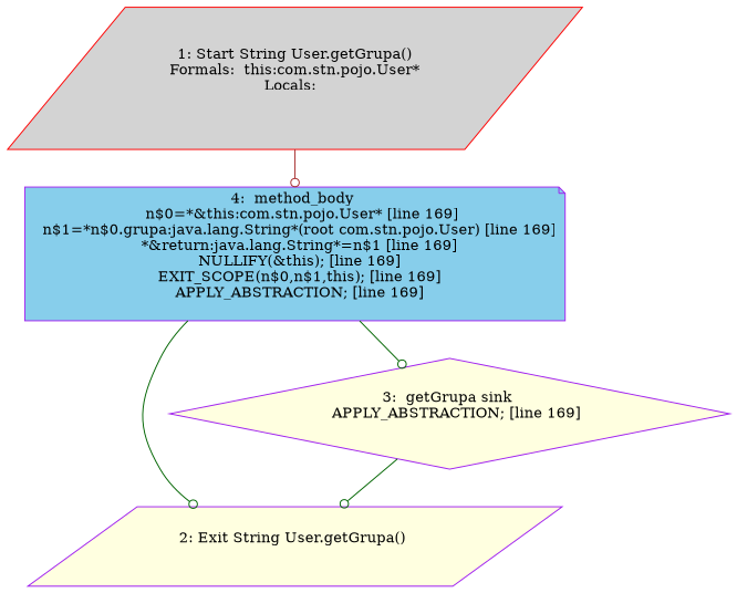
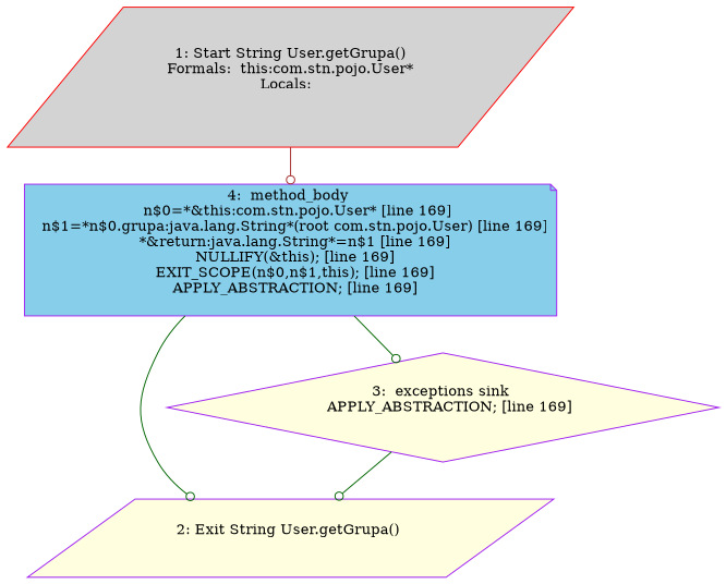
  digraph {
    node [color=purple style=filled fillcolor=lightyellow shape=parallelogram]
    edge [color=darkgreen arrowhead=odot]
    n1 [color=red label="1: Start String User.getGrupa()\nFormals:  this:com.stn.pojo.User*\nLocals:  \n  " fillcolor=lightgrey]
    n2 [label="4:  method_body \n   n$0=*&this:com.stn.pojo.User* [line 169]\n  n$1=*n$0.grupa:java.lang.String*(root com.stn.pojo.User) [line 169]\n  *&return:java.lang.String*=n$1 [line 169]\n  NULLIFY(&this); [line 169]\n  EXIT_SCOPE(n$0,n$1,this); [line 169]\n  APPLY_ABSTRACTION; [line 169]\n " shape=note fillcolor=skyblue]
    n3 [label="2: Exit String User.getGrupa() \n  "]
-   n4 [label="3:  getGrupa sink \n   APPLY_ABSTRACTION; [line 169]\n " shape=diamond]
+   n4 [label="3:  exceptions sink \n   APPLY_ABSTRACTION; [line 169]\n " shape=diamond]
    n1 -> n2 [color=brown]
    n2 -> n3
    n2 -> n4
    n4 -> n3
  }
